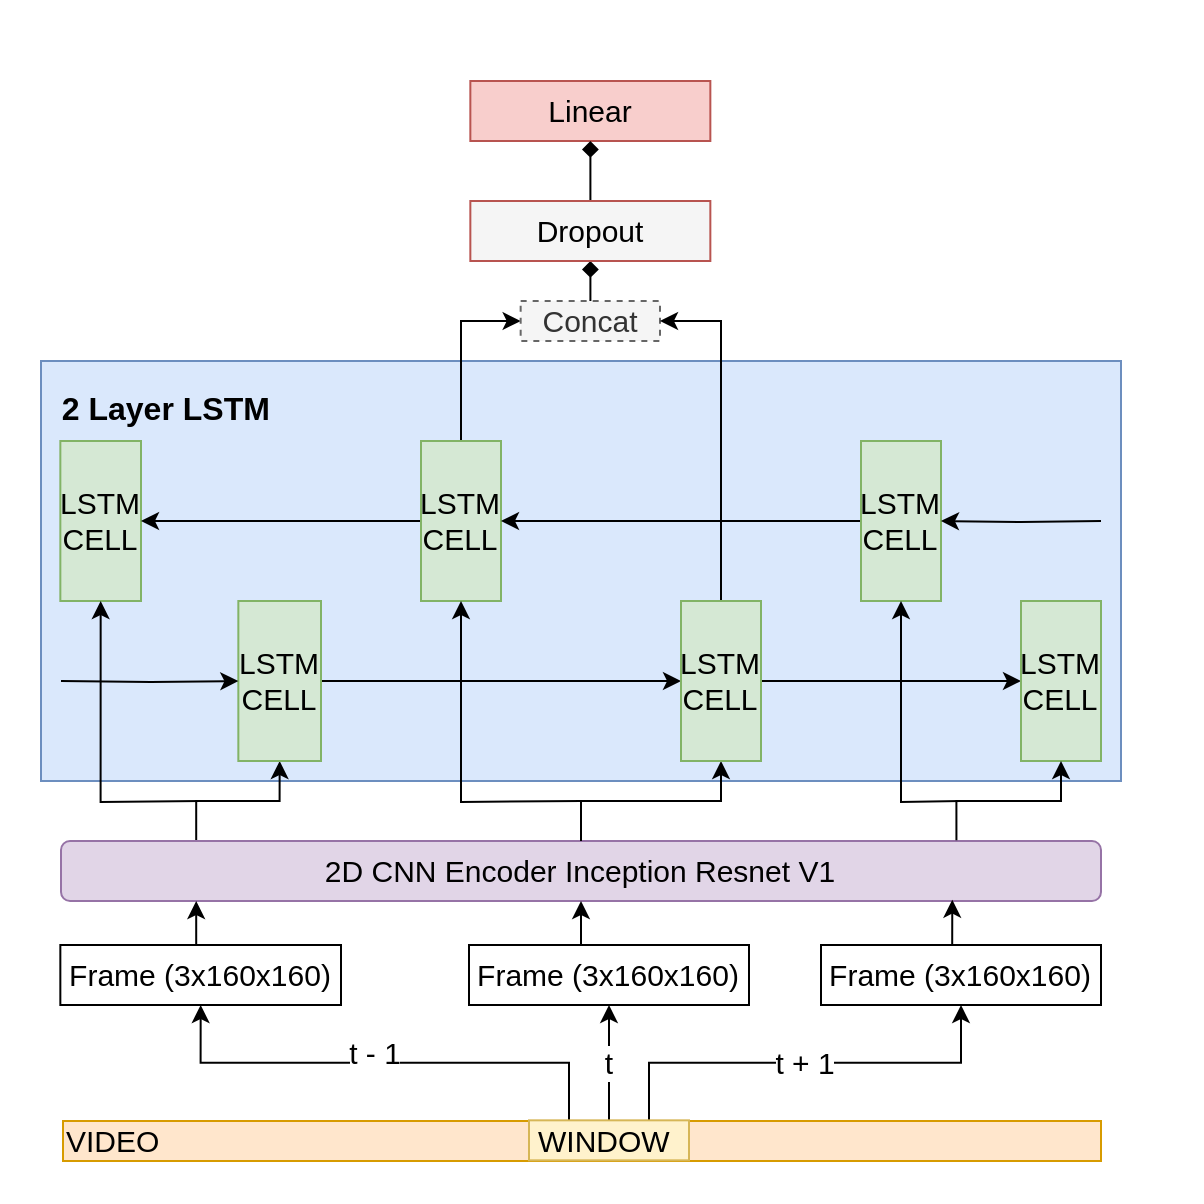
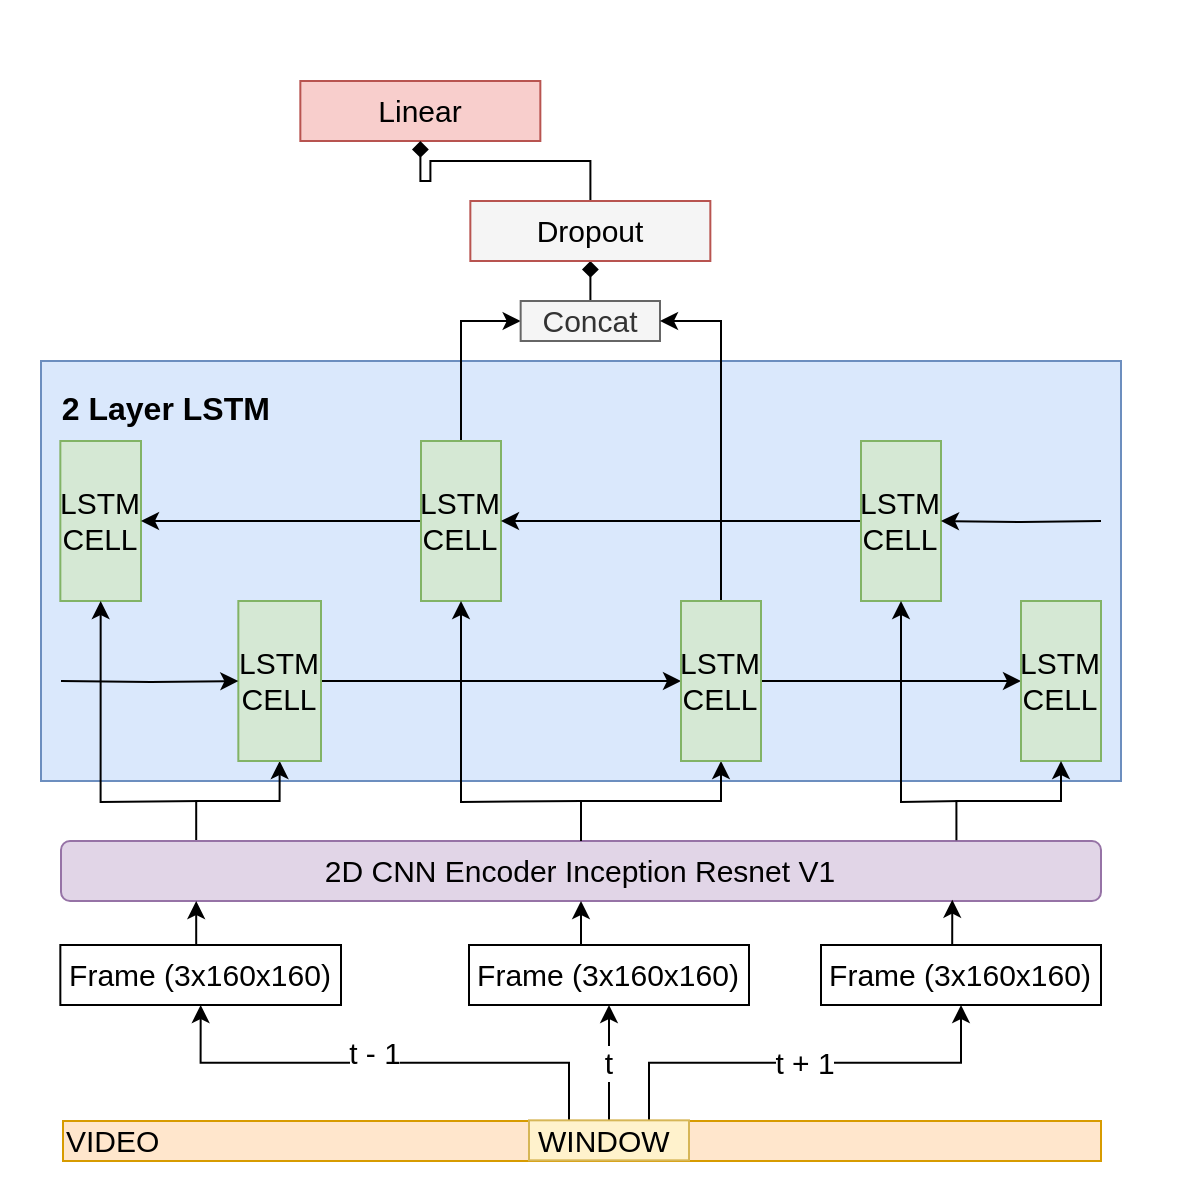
  <mxCell id="0" />
  <mxCell id="1" parent="0" />
  <mxCell id="2" value="&lt;h1&gt;&lt;b style=&quot;font-size: 12px&quot;&gt;&lt;font style=&quot;font-size: 16px&quot;&gt;&lt;br&gt;&lt;/font&gt;&lt;/b&gt;&lt;/h1&gt;&lt;h1&gt;&lt;b style=&quot;font-size: 12px&quot;&gt;&lt;font style=&quot;font-size: 16px&quot;&gt;&amp;nbsp; 2 Layer LSTM&lt;/font&gt;&lt;/b&gt;&lt;br&gt;&lt;/h1&gt;&lt;div&gt;&lt;b style=&quot;font-size: 12px&quot;&gt;&lt;font style=&quot;font-size: 16px&quot;&gt;&lt;br&gt;&lt;/font&gt;&lt;/b&gt;&lt;/div&gt;&lt;div&gt;&lt;b style=&quot;font-size: 12px&quot;&gt;&lt;font style=&quot;font-size: 16px&quot;&gt;&lt;br&gt;&lt;/font&gt;&lt;/b&gt;&lt;/div&gt;&lt;div&gt;&lt;b style=&quot;font-size: 12px&quot;&gt;&lt;font style=&quot;font-size: 16px&quot;&gt;&lt;br&gt;&lt;/font&gt;&lt;/b&gt;&lt;/div&gt;&lt;div&gt;&lt;b style=&quot;font-size: 12px&quot;&gt;&lt;font style=&quot;font-size: 16px&quot;&gt;&lt;br&gt;&lt;/font&gt;&lt;/b&gt;&lt;/div&gt;&lt;div&gt;&lt;b style=&quot;font-size: 12px&quot;&gt;&lt;font style=&quot;font-size: 16px&quot;&gt;&lt;br&gt;&lt;/font&gt;&lt;/b&gt;&lt;/div&gt;&lt;div&gt;&lt;b style=&quot;font-size: 12px&quot;&gt;&lt;font style=&quot;font-size: 16px&quot;&gt;&lt;br&gt;&lt;/font&gt;&lt;/b&gt;&lt;/div&gt;&lt;div&gt;&lt;b style=&quot;font-size: 12px&quot;&gt;&lt;font style=&quot;font-size: 16px&quot;&gt;&lt;br&gt;&lt;/font&gt;&lt;/b&gt;&lt;/div&gt;&lt;div&gt;&lt;b style=&quot;font-size: 12px&quot;&gt;&lt;font style=&quot;font-size: 16px&quot;&gt;&lt;br&gt;&lt;/font&gt;&lt;/b&gt;&lt;/div&gt;&lt;div&gt;&lt;b style=&quot;font-size: 12px&quot;&gt;&lt;font style=&quot;font-size: 16px&quot;&gt;&lt;br&gt;&lt;/font&gt;&lt;/b&gt;&lt;/div&gt;&lt;div&gt;&lt;b style=&quot;font-size: 12px&quot;&gt;&lt;font style=&quot;font-size: 16px&quot;&gt;&lt;br&gt;&lt;/font&gt;&lt;/b&gt;&lt;/div&gt;&lt;div&gt;&lt;b style=&quot;font-size: 12px&quot;&gt;&lt;font style=&quot;font-size: 16px&quot;&gt;&lt;br&gt;&lt;/font&gt;&lt;/b&gt;&lt;/div&gt;" style="rounded=0;whiteSpace=wrap;html=1;fontSize=12;fillColor=#dae8fc;strokeColor=#6c8ebf;align=left;" parent="1" vertex="1"><mxGeometry x="20" y="180" width="540" height="210" as="geometry" /></mxCell>
  <mxCell id="3" value="" style="edgeStyle=orthogonalEdgeStyle;rounded=0;orthogonalLoop=1;jettySize=auto;html=1;exitX=0.13;exitY=0.01;exitDx=0;exitDy=0;entryX=0.5;entryY=1;entryDx=0;entryDy=0;endSize=6;verticalAlign=middle;fontSize=12;exitPerimeter=0;" parent="1" source="4" target="23" edge="1"><mxGeometry relative="1" as="geometry"><mxPoint x="102.67" y="432" as="sourcePoint" /><mxPoint x="102.337" y="402.333" as="targetPoint" /></mxGeometry></mxCell>
  <mxCell id="4" value="2D CNN Encoder Inception Resnet V1" style="whiteSpace=wrap;html=1;fillColor=#e1d5e7;strokeColor=#9673a6;imageAspect=1;fontSize=15;rounded=1;" parent="1" vertex="1"><mxGeometry x="30" y="420" width="520" height="30" as="geometry" /></mxCell>
  <mxCell id="5" style="edgeStyle=orthogonalEdgeStyle;rounded=0;orthogonalLoop=1;jettySize=auto;html=1;exitX=0.5;exitY=0;exitDx=0;exitDy=0;entryX=0.13;entryY=1;entryDx=0;entryDy=0;entryPerimeter=0;" parent="1" source="6" target="4" edge="1"><mxGeometry relative="1" as="geometry" /></mxCell>
  <mxCell id="6" value="Frame (3x160x160)" style="rounded=0;whiteSpace=wrap;html=1;fontSize=15;" parent="1" vertex="1"><mxGeometry x="29.67" y="472" width="140.33" height="30" as="geometry" /></mxCell>
  <mxCell id="7" value="" style="edgeStyle=orthogonalEdgeStyle;rounded=0;orthogonalLoop=1;jettySize=auto;html=1;exitX=0.5;exitY=0;exitDx=0;exitDy=0;entryX=0.5;entryY=1;entryDx=0;entryDy=0;endSize=6;verticalAlign=middle;fontSize=12;" parent="1" source="4" target="35" edge="1"><mxGeometry relative="1" as="geometry"><mxPoint x="302.67" y="432" as="sourcePoint" /><mxPoint x="303" y="402" as="targetPoint" /></mxGeometry></mxCell>
  <mxCell id="8" style="edgeStyle=orthogonalEdgeStyle;rounded=0;orthogonalLoop=1;jettySize=auto;html=1;exitX=0.5;exitY=0;exitDx=0;exitDy=0;entryX=0.5;entryY=1;entryDx=0;entryDy=0;" parent="1" source="9" target="4" edge="1"><mxGeometry relative="1" as="geometry" /></mxCell>
  <mxCell id="9" value="Frame (3x160x160)" style="rounded=0;whiteSpace=wrap;html=1;fontSize=15;" parent="1" vertex="1"><mxGeometry x="234" y="472" width="140" height="30" as="geometry" /></mxCell>
  <mxCell id="10" value="&lt;span style=&quot;font-size: 12px&quot;&gt;256x17x17&lt;/span&gt;" style="edgeStyle=orthogonalEdgeStyle;rounded=0;orthogonalLoop=1;jettySize=auto;html=1;exitX=0.5;exitY=0;exitDx=0;exitDy=0;entryX=0.5;entryY=1;entryDx=0;entryDy=0;" parent="1" edge="1"><mxGeometry relative="1" as="geometry"><mxPoint x="303" y="342" as="targetPoint" /></mxGeometry></mxCell>
  <mxCell id="11" style="edgeStyle=orthogonalEdgeStyle;rounded=0;orthogonalLoop=1;jettySize=auto;html=1;exitX=0.5;exitY=0;exitDx=0;exitDy=0;entryX=0.857;entryY=0.978;entryDx=0;entryDy=0;entryPerimeter=0;" parent="1" source="12" target="4" edge="1"><mxGeometry relative="1" as="geometry" /></mxCell>
  <mxCell id="12" value="Frame (3x160x160)" style="rounded=0;whiteSpace=wrap;html=1;fontSize=15;" parent="1" vertex="1"><mxGeometry x="410" y="472" width="140" height="30" as="geometry" /></mxCell>
  <mxCell id="13" value="256x17x17" style="edgeStyle=orthogonalEdgeStyle;rounded=0;orthogonalLoop=1;jettySize=auto;html=1;exitX=0.5;exitY=0;exitDx=0;exitDy=0;entryX=0.5;entryY=1;entryDx=0;entryDy=0;endSize=6;verticalAlign=middle;fontSize=12;" parent="1" edge="1"><mxGeometry relative="1" as="geometry"><mxPoint x="579.667" y="80.333" as="targetPoint" /></mxGeometry></mxCell>
  <mxCell id="14" value="" style="edgeStyle=orthogonalEdgeStyle;rounded=0;orthogonalLoop=1;jettySize=auto;html=1;exitX=0.5;exitY=0;exitDx=0;exitDy=0;entryX=0.5;entryY=1;entryDx=0;entryDy=0;" parent="1" edge="1"><mxGeometry relative="1" as="geometry"><mxPoint x="579.667" y="140.333" as="targetPoint" /></mxGeometry></mxCell>
  <mxCell id="15" value="&lt;span style=&quot;font-size: 12px&quot;&gt;256x17x17&lt;/span&gt;" style="edgeStyle=orthogonalEdgeStyle;rounded=0;orthogonalLoop=1;jettySize=auto;html=1;exitX=0.5;exitY=0;exitDx=0;exitDy=0;entryX=0.5;entryY=1;entryDx=0;entryDy=0;" parent="1" edge="1"><mxGeometry relative="1" as="geometry"><mxPoint x="579.667" y="20.333" as="targetPoint" /></mxGeometry></mxCell>
  <mxCell id="16" value="VIDEO" style="rounded=0;whiteSpace=wrap;html=1;fontSize=15;align=left;fillColor=#ffe6cc;strokeColor=#d79b00;" parent="1" vertex="1"><mxGeometry x="31" y="560" width="519" height="20" as="geometry" /></mxCell>
  <mxCell id="17" style="edgeStyle=orthogonalEdgeStyle;rounded=0;orthogonalLoop=1;jettySize=auto;html=1;exitX=0.25;exitY=0;exitDx=0;exitDy=0;entryX=0.5;entryY=1;entryDx=0;entryDy=0;fontSize=12;" parent="1" source="21" target="6" edge="1"><mxGeometry relative="1" as="geometry" /></mxCell>
  <mxCell id="18" value="t - 1" style="text;html=1;align=center;verticalAlign=middle;resizable=0;points=[];labelBackgroundColor=#ffffff;fontSize=15;" parent="17" vertex="1" connectable="0"><mxGeometry x="0.043" y="-5" relative="1" as="geometry"><mxPoint as="offset" /></mxGeometry></mxCell>
  <mxCell id="19" value="t" style="edgeStyle=orthogonalEdgeStyle;rounded=0;orthogonalLoop=1;jettySize=auto;html=1;exitX=0.5;exitY=0;exitDx=0;exitDy=0;entryX=0.5;entryY=1;entryDx=0;entryDy=0;fontSize=15;" parent="1" source="21" target="9" edge="1"><mxGeometry relative="1" as="geometry" /></mxCell>
  <mxCell id="20" value="t + 1" style="edgeStyle=orthogonalEdgeStyle;rounded=0;orthogonalLoop=1;jettySize=auto;html=1;exitX=0.75;exitY=0;exitDx=0;exitDy=0;entryX=0.5;entryY=1;entryDx=0;entryDy=0;fontSize=15;" parent="1" source="21" target="12" edge="1"><mxGeometry relative="1" as="geometry" /></mxCell>
  <mxCell id="21" value="WINDOW&amp;nbsp;" style="rounded=0;whiteSpace=wrap;html=1;fontSize=15;fillColor=#fff2cc;strokeColor=#d6b656;" parent="1" vertex="1"><mxGeometry x="264" y="559.67" width="80" height="20" as="geometry" /></mxCell>
  <mxCell id="22" style="edgeStyle=orthogonalEdgeStyle;rounded=0;orthogonalLoop=1;jettySize=auto;html=1;exitX=1;exitY=0.5;exitDx=0;exitDy=0;entryX=0;entryY=0.5;entryDx=0;entryDy=0;" parent="1" source="23" target="35" edge="1"><mxGeometry relative="1" as="geometry" /></mxCell>
  <mxCell id="23" value="&lt;font style=&quot;font-size: 15px;&quot;&gt;LSTM&lt;/font&gt;&lt;br style=&quot;font-size: 15px;&quot;&gt;&lt;font style=&quot;font-size: 15px;&quot;&gt;CELL&lt;/font&gt;" style="rounded=0;whiteSpace=wrap;html=1;fillColor=#d5e8d4;strokeColor=#82b366;fontSize=15;" parent="1" vertex="1"><mxGeometry x="118.67" y="300" width="41.33" height="80" as="geometry" /></mxCell>
  <mxCell id="24" style="edgeStyle=orthogonalEdgeStyle;rounded=0;orthogonalLoop=1;jettySize=auto;html=1;exitX=1;exitY=0.5;exitDx=0;exitDy=0;entryX=0;entryY=0.5;entryDx=0;entryDy=0;" parent="1" source="35" target="25" edge="1"><mxGeometry relative="1" as="geometry" /></mxCell>
  <mxCell id="25" value="&lt;font style=&quot;white-space: normal; font-size: 15px;&quot;&gt;LSTM&lt;/font&gt;&lt;br style=&quot;white-space: normal; font-size: 15px;&quot;&gt;&lt;font style=&quot;white-space: normal; font-size: 15px;&quot;&gt;CELL&lt;/font&gt;" style="rounded=0;whiteSpace=wrap;html=1;fillColor=#d5e8d4;strokeColor=#82b366;fontSize=15;" parent="1" vertex="1"><mxGeometry x="510" y="300" width="40" height="80" as="geometry" /></mxCell>
  <mxCell id="26" value="&lt;font style=&quot;white-space: normal; font-size: 15px;&quot;&gt;LSTM&lt;/font&gt;&lt;br style=&quot;white-space: normal; font-size: 15px;&quot;&gt;&lt;font style=&quot;white-space: normal; font-size: 15px;&quot;&gt;CELL&lt;/font&gt;" style="rounded=0;whiteSpace=wrap;html=1;fillColor=#d5e8d4;strokeColor=#82b366;fontSize=15;" parent="1" vertex="1"><mxGeometry x="29.67" y="220" width="40.33" height="80" as="geometry" /></mxCell>
  <mxCell id="27" value="" style="edgeStyle=orthogonalEdgeStyle;rounded=0;orthogonalLoop=1;jettySize=auto;html=1;exitX=0;exitY=0.5;exitDx=0;exitDy=0;entryX=1;entryY=0.5;entryDx=0;entryDy=0;" parent="1" source="29" target="26" edge="1"><mxGeometry relative="1" as="geometry" /></mxCell>
  <mxCell id="28" style="edgeStyle=orthogonalEdgeStyle;rounded=0;orthogonalLoop=1;jettySize=auto;html=1;exitX=0.5;exitY=0;exitDx=0;exitDy=0;entryX=0;entryY=0.5;entryDx=0;entryDy=0;labelBorderColor=none;spacing=2;perimeterSpacing=5;" parent="1" source="29" target="33" edge="1"><mxGeometry relative="1" as="geometry" /></mxCell>
  <mxCell id="29" value="&lt;font style=&quot;white-space: normal; font-size: 15px;&quot;&gt;LSTM&lt;/font&gt;&lt;br style=&quot;white-space: normal; font-size: 15px;&quot;&gt;&lt;font style=&quot;white-space: normal; font-size: 15px;&quot;&gt;CELL&lt;/font&gt;" style="rounded=0;whiteSpace=wrap;html=1;fillColor=#d5e8d4;strokeColor=#82b366;fontSize=15;" parent="1" vertex="1"><mxGeometry x="210" y="220" width="40" height="80" as="geometry" /></mxCell>
  <mxCell id="30" value="" style="edgeStyle=orthogonalEdgeStyle;rounded=0;orthogonalLoop=1;jettySize=auto;html=1;exitX=0;exitY=0.5;exitDx=0;exitDy=0;entryX=1;entryY=0.5;entryDx=0;entryDy=0;" parent="1" source="31" target="29" edge="1"><mxGeometry relative="1" as="geometry" /></mxCell>
  <mxCell id="31" value="&lt;font style=&quot;white-space: normal; font-size: 15px;&quot;&gt;LSTM&lt;/font&gt;&lt;br style=&quot;white-space: normal; font-size: 15px;&quot;&gt;&lt;font style=&quot;white-space: normal; font-size: 15px;&quot;&gt;CELL&lt;/font&gt;" style="rounded=0;whiteSpace=wrap;html=1;fillColor=#d5e8d4;strokeColor=#82b366;fontSize=15;" parent="1" vertex="1"><mxGeometry x="430" y="220" width="40" height="80" as="geometry" /></mxCell>
  <mxCell id="32" style="edgeStyle=orthogonalEdgeStyle;rounded=0;orthogonalLoop=1;jettySize=auto;html=1;fontSize=14;endArrow=diamond;" parent="1" source="33" target="40" edge="1"><mxGeometry relative="1" as="geometry" /></mxCell>
- <mxCell id="33" value="Concat" style="rounded=0;whiteSpace=wrap;html=1;fillColor=#f5f5f5;strokeColor=#666666;fontColor=#333333;fontSize=15;dashed=1;" parent="1" vertex="1"><mxGeometry x="259.83" y="150" width="69.67" height="20" as="geometry" /></mxCell>
+ <mxCell id="33" value="Concat" style="rounded=0;whiteSpace=wrap;html=1;fillColor=#f5f5f5;strokeColor=#666666;fontColor=#333333;fontSize=15;" parent="1" vertex="1"><mxGeometry x="259.83" y="150" width="69.67" height="20" as="geometry" /></mxCell>
  <mxCell id="34" style="edgeStyle=orthogonalEdgeStyle;rounded=0;orthogonalLoop=1;jettySize=auto;html=1;exitX=0.5;exitY=0;exitDx=0;exitDy=0;entryX=1;entryY=0.5;entryDx=0;entryDy=0;fontSize=14;" parent="1" source="35" target="33" edge="1"><mxGeometry relative="1" as="geometry" /></mxCell>
  <mxCell id="35" value="&lt;font style=&quot;white-space: normal; font-size: 15px;&quot;&gt;LSTM&lt;/font&gt;&lt;br style=&quot;white-space: normal; font-size: 15px;&quot;&gt;&lt;font style=&quot;white-space: normal; font-size: 15px;&quot;&gt;CELL&lt;/font&gt;" style="rounded=0;whiteSpace=wrap;html=1;fillColor=#d5e8d4;strokeColor=#82b366;fontSize=15;" parent="1" vertex="1"><mxGeometry x="340" y="300" width="40" height="80" as="geometry" /></mxCell>
  <mxCell id="36" style="edgeStyle=orthogonalEdgeStyle;rounded=0;orthogonalLoop=1;jettySize=auto;html=1;entryX=0;entryY=0.5;entryDx=0;entryDy=0;" parent="1" target="23" edge="1"><mxGeometry relative="1" as="geometry"><mxPoint x="30" y="340" as="sourcePoint" /><mxPoint x="339.84" y="350" as="targetPoint" /></mxGeometry></mxCell>
  <mxCell id="37" value="" style="edgeStyle=orthogonalEdgeStyle;rounded=0;orthogonalLoop=1;jettySize=auto;html=1;entryX=1;entryY=0.5;entryDx=0;entryDy=0;" parent="1" target="31" edge="1"><mxGeometry relative="1" as="geometry"><mxPoint x="550" y="260" as="sourcePoint" /><mxPoint x="128.67" y="350" as="targetPoint" /></mxGeometry></mxCell>
- <mxCell id="38" value="Linear" style="rounded=0;whiteSpace=wrap;html=1;fillColor=#f8cecc;strokeColor=#b85450;fontSize=15;" parent="1" vertex="1"><mxGeometry x="234.67" y="40" width="120" height="30" as="geometry" /></mxCell>
+ <mxCell id="38" value="Linear" style="rounded=0;whiteSpace=wrap;html=1;fillColor=#f8cecc;strokeColor=#b85450;fontSize=15;" parent="1" vertex="1"><mxGeometry x="149.67" y="40" width="120" height="30" as="geometry" /></mxCell>
  <mxCell id="39" style="edgeStyle=orthogonalEdgeStyle;rounded=0;orthogonalLoop=1;jettySize=auto;html=1;fontSize=14;endArrow=diamond;" parent="1" source="40" target="38" edge="1"><mxGeometry relative="1" as="geometry" /></mxCell>
  <mxCell id="40" value="Dropout" style="rounded=0;whiteSpace=wrap;html=1;fillColor=#f5f5f5;strokeColor=#b85450;fontSize=15;" parent="1" vertex="1"><mxGeometry x="234.67" y="100" width="120" height="30" as="geometry" /></mxCell>
  <mxCell id="41" value="" style="edgeStyle=orthogonalEdgeStyle;rounded=0;orthogonalLoop=1;jettySize=auto;html=1;exitX=0.861;exitY=-0.011;exitDx=0;exitDy=0;entryX=0.5;entryY=1;entryDx=0;entryDy=0;endSize=6;verticalAlign=middle;fontSize=12;exitPerimeter=0;" parent="1" source="4" target="25" edge="1"><mxGeometry relative="1" as="geometry"><mxPoint x="107.6" y="430.3" as="sourcePoint" /><mxPoint x="144.17" y="390" as="targetPoint" /></mxGeometry></mxCell>
  <mxCell id="42" value="" style="edgeStyle=orthogonalEdgeStyle;rounded=0;orthogonalLoop=1;jettySize=auto;html=1;entryX=0.5;entryY=1;entryDx=0;entryDy=0;endSize=6;verticalAlign=middle;fontSize=12;" parent="1" target="31" edge="1"><mxGeometry relative="1" as="geometry"><mxPoint x="480" y="400" as="sourcePoint" /><mxPoint x="545" y="390" as="targetPoint" /></mxGeometry></mxCell>
  <mxCell id="43" value="" style="edgeStyle=orthogonalEdgeStyle;rounded=0;orthogonalLoop=1;jettySize=auto;html=1;entryX=0.5;entryY=1;entryDx=0;entryDy=0;endSize=6;verticalAlign=middle;fontSize=12;" parent="1" target="29" edge="1"><mxGeometry relative="1" as="geometry"><mxPoint x="290" y="400" as="sourcePoint" /><mxPoint x="354.84" y="390" as="targetPoint" /></mxGeometry></mxCell>
  <mxCell id="44" value="" style="edgeStyle=orthogonalEdgeStyle;rounded=0;orthogonalLoop=1;jettySize=auto;html=1;entryX=0.5;entryY=1;entryDx=0;entryDy=0;endSize=6;verticalAlign=middle;fontSize=12;" parent="1" target="26" edge="1"><mxGeometry relative="1" as="geometry"><mxPoint x="100" y="400" as="sourcePoint" /><mxPoint x="144.17" y="390" as="targetPoint" /></mxGeometry></mxCell>
